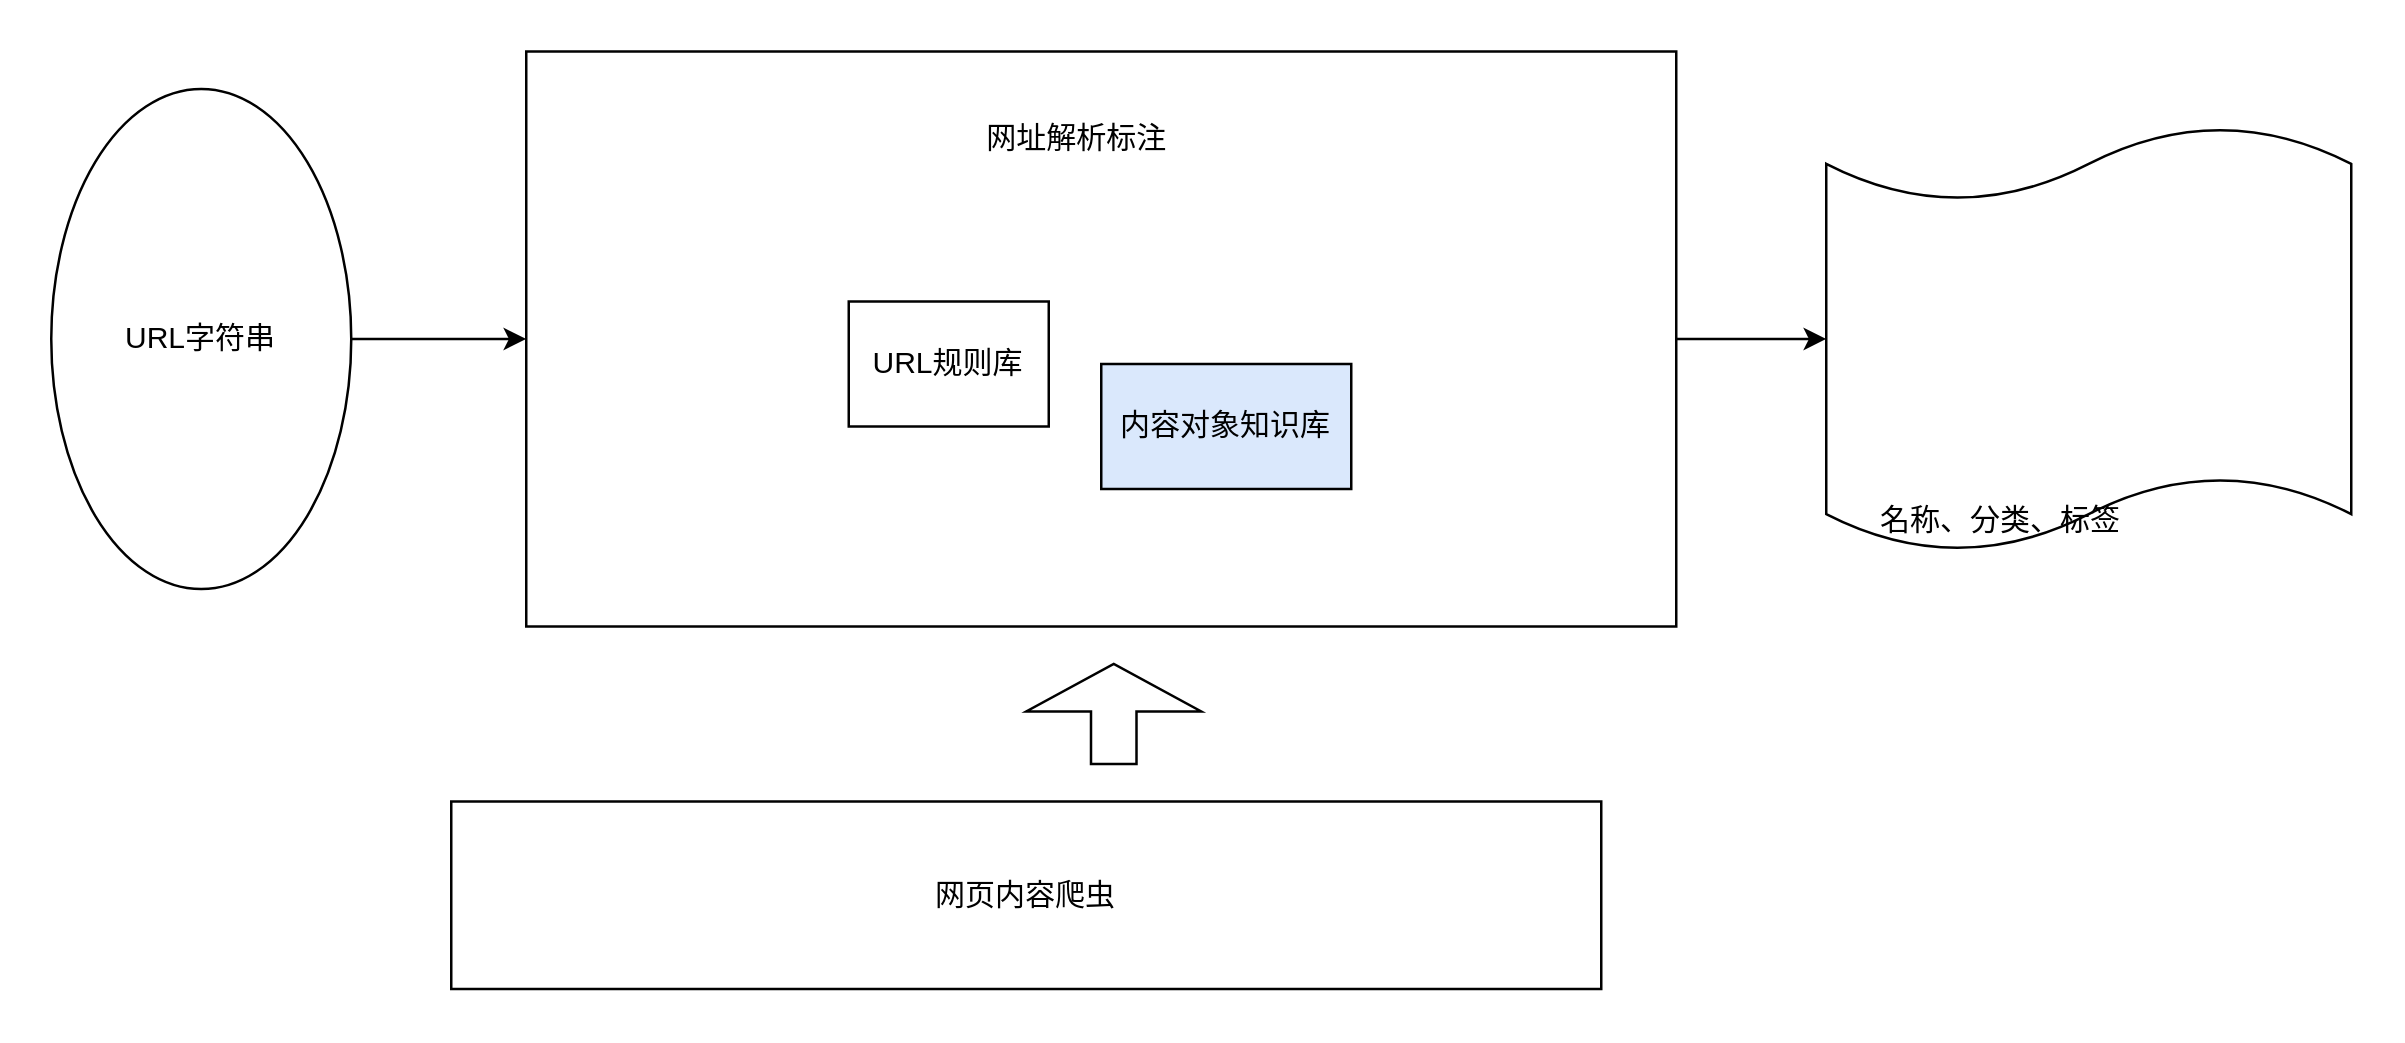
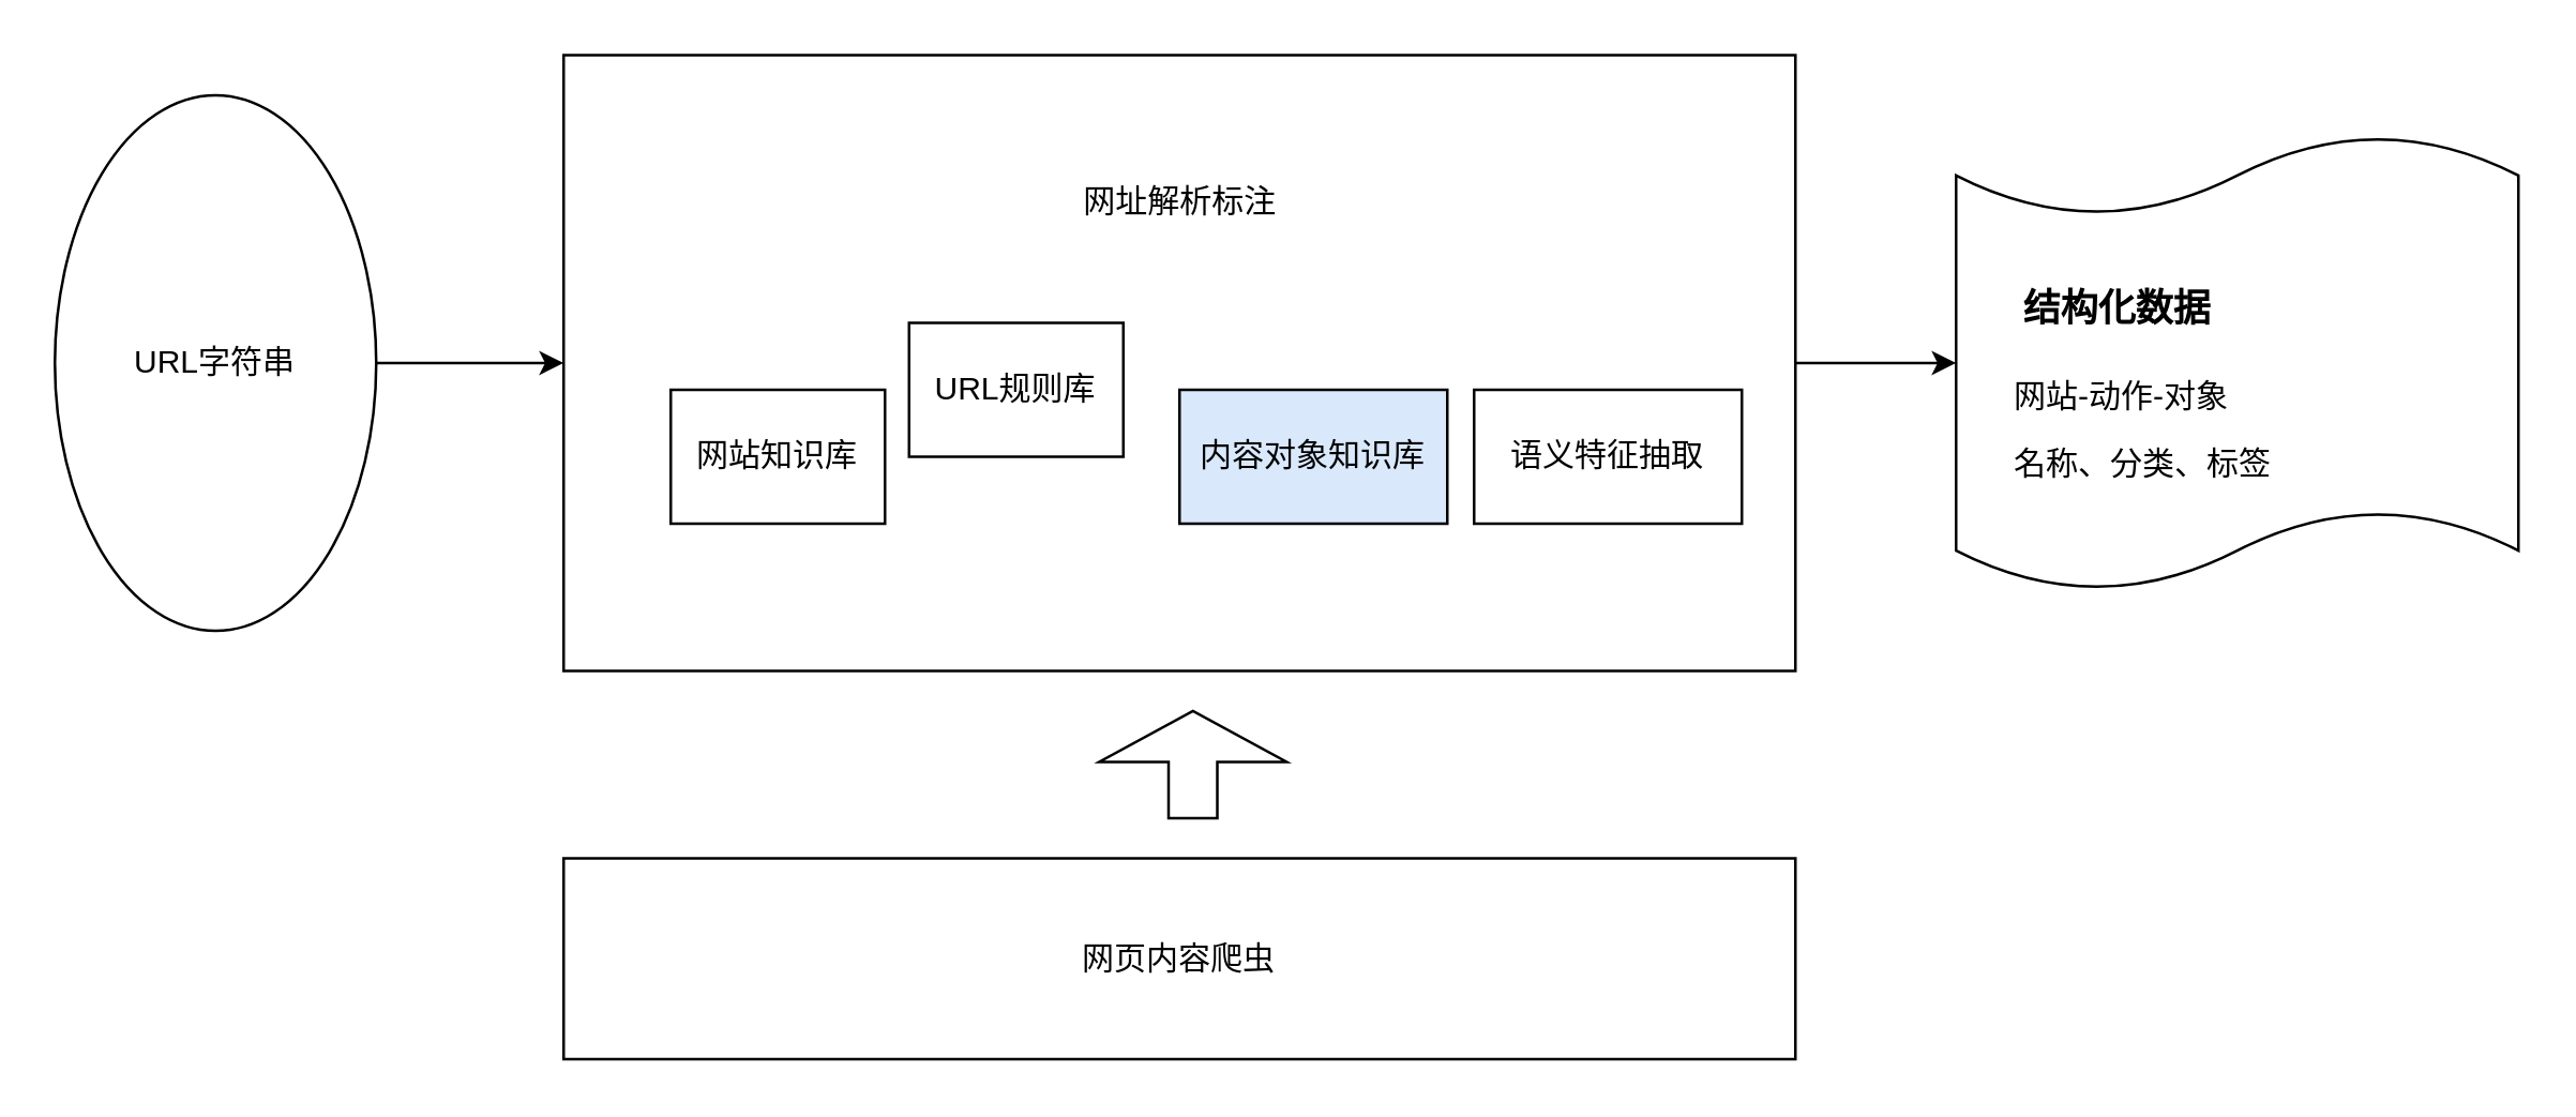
  <mxCell id="0" />
  <mxCell id="1" parent="0" />
  <mxCell id="2" value="" style="edgeStyle=orthogonalEdgeStyle;rounded=0;orthogonalLoop=1;jettySize=auto;html=1;" edge="1" parent="1" source="3" target="5"><mxGeometry relative="1" as="geometry" /></mxCell>
  <mxCell id="3" value="&lt;font style=&quot;vertical-align: inherit&quot;&gt;&lt;font style=&quot;vertical-align: inherit&quot;&gt;URL字符串&lt;/font&gt;&lt;/font&gt;" style="ellipse;whiteSpace=wrap;html=1;" vertex="1" parent="1"><mxGeometry x="20" y="35" width="120" height="200" as="geometry" /></mxCell>
  <mxCell id="4" style="edgeStyle=orthogonalEdgeStyle;rounded=0;orthogonalLoop=1;jettySize=auto;html=1;entryX=0;entryY=0.5;entryDx=0;entryDy=0;entryPerimeter=0;fontSize=14;" edge="1" parent="1" source="5" target="13"><mxGeometry relative="1" as="geometry" /></mxCell>
  <mxCell id="5" value="" style="whiteSpace=wrap;html=1;rounded=0;" vertex="1" parent="1"><mxGeometry x="210" y="20" width="460" height="230" as="geometry" /></mxCell>
- <mxCell id="6" value="&lt;font style=&quot;vertical-align: inherit&quot;&gt;&lt;font style=&quot;vertical-align: inherit&quot;&gt;&lt;font style=&quot;vertical-align: inherit&quot;&gt;&lt;font style=&quot;vertical-align: inherit&quot;&gt;&lt;font style=&quot;vertical-align: inherit&quot;&gt;&lt;font style=&quot;vertical-align: inherit&quot;&gt;&lt;font style=&quot;vertical-align: inherit&quot;&gt;&lt;font style=&quot;vertical-align: inherit&quot;&gt;网址解析标注&lt;/font&gt;&lt;/font&gt;&lt;/font&gt;&lt;/font&gt;&lt;/font&gt;&lt;/font&gt;&lt;/font&gt;&lt;/font&gt;" style="text;html=1;align=center;verticalAlign=middle;resizable=0;points=[];autosize=1;strokeColor=none;fillColor=none;" vertex="1" parent="1"><mxGeometry x="385" y="45" width="90" height="20" as="geometry" /></mxCell>
+ <mxCell id="6" value="&lt;font style=&quot;vertical-align: inherit&quot;&gt;&lt;font style=&quot;vertical-align: inherit&quot;&gt;&lt;font style=&quot;vertical-align: inherit&quot;&gt;&lt;font style=&quot;vertical-align: inherit&quot;&gt;&lt;font style=&quot;vertical-align: inherit&quot;&gt;&lt;font style=&quot;vertical-align: inherit&quot;&gt;&lt;font style=&quot;vertical-align: inherit&quot;&gt;&lt;font style=&quot;vertical-align: inherit&quot;&gt;网址解析标注&lt;/font&gt;&lt;/font&gt;&lt;/font&gt;&lt;/font&gt;&lt;/font&gt;&lt;/font&gt;&lt;/font&gt;&lt;/font&gt;" style="text;html=1;align=center;verticalAlign=middle;resizable=0;points=[];autosize=1;strokeColor=none;fillColor=none;" vertex="1" parent="1"><mxGeometry x="395" y="65" width="90" height="20" as="geometry" /></mxCell>
+ <mxCell id="7" value="&lt;font style=&quot;vertical-align: inherit&quot;&gt;&lt;font style=&quot;vertical-align: inherit&quot;&gt;&lt;font style=&quot;vertical-align: inherit&quot;&gt;&lt;font style=&quot;vertical-align: inherit&quot;&gt;&lt;font style=&quot;vertical-align: inherit&quot;&gt;&lt;font style=&quot;vertical-align: inherit&quot;&gt;网站知识库&lt;/font&gt;&lt;/font&gt;&lt;/font&gt;&lt;/font&gt;&lt;/font&gt;&lt;/font&gt;" style="rounded=0;whiteSpace=wrap;html=1;" vertex="1" parent="1"><mxGeometry x="250" y="145" width="80" height="50" as="geometry" /></mxCell>
  <mxCell id="8" value="&lt;font style=&quot;vertical-align: inherit&quot;&gt;&lt;font style=&quot;vertical-align: inherit&quot;&gt;&lt;font style=&quot;vertical-align: inherit&quot;&gt;&lt;font style=&quot;vertical-align: inherit&quot;&gt;URL规则库&lt;/font&gt;&lt;/font&gt;&lt;/font&gt;&lt;/font&gt;" style="rounded=0;whiteSpace=wrap;html=1;" vertex="1" parent="1"><mxGeometry x="339" y="120" width="80" height="50" as="geometry" /></mxCell>
  <mxCell id="9" value="&lt;font style=&quot;vertical-align: inherit&quot;&gt;&lt;font style=&quot;vertical-align: inherit&quot;&gt;&lt;font style=&quot;vertical-align: inherit&quot;&gt;&lt;font style=&quot;vertical-align: inherit&quot;&gt;&lt;font style=&quot;vertical-align: inherit&quot;&gt;&lt;font style=&quot;vertical-align: inherit&quot;&gt;内容对象知识库&lt;/font&gt;&lt;/font&gt;&lt;/font&gt;&lt;/font&gt;&lt;/font&gt;&lt;/font&gt;" style="rounded=0;whiteSpace=wrap;html=1;fillColor=#dae8fc;" vertex="1" parent="1"><mxGeometry x="440" y="145" width="100" height="50" as="geometry" /></mxCell>
- <mxCell id="11" value="&lt;font style=&quot;vertical-align: inherit&quot;&gt;&lt;font style=&quot;vertical-align: inherit&quot;&gt;网页内容爬虫&lt;/font&gt;&lt;/font&gt;" style="rounded=0;whiteSpace=wrap;html=1;" vertex="1" parent="1"><mxGeometry x="180" y="320" width="460" height="75" as="geometry" /></mxCell>
+ <mxCell id="10" value="&lt;font style=&quot;vertical-align: inherit&quot;&gt;&lt;font style=&quot;vertical-align: inherit&quot;&gt;&lt;font style=&quot;vertical-align: inherit&quot;&gt;&lt;font style=&quot;vertical-align: inherit&quot;&gt;&lt;font style=&quot;vertical-align: inherit&quot;&gt;&lt;font style=&quot;vertical-align: inherit&quot;&gt;&lt;font style=&quot;vertical-align: inherit&quot;&gt;&lt;font style=&quot;vertical-align: inherit&quot;&gt;语义特征抽取&lt;/font&gt;&lt;/font&gt;&lt;/font&gt;&lt;/font&gt;&lt;/font&gt;&lt;/font&gt;&lt;/font&gt;&lt;/font&gt;" style="rounded=0;whiteSpace=wrap;html=1;" vertex="1" parent="1"><mxGeometry x="550" y="145" width="100" height="50" as="geometry" /></mxCell>
+ <mxCell id="11" value="&lt;font style=&quot;vertical-align: inherit&quot;&gt;&lt;font style=&quot;vertical-align: inherit&quot;&gt;网页内容爬虫&lt;/font&gt;&lt;/font&gt;" style="rounded=0;whiteSpace=wrap;html=1;" vertex="1" parent="1"><mxGeometry x="210" y="320" width="460" height="75" as="geometry" /></mxCell>
  <mxCell id="12" value="" style="html=1;shadow=0;dashed=0;align=center;verticalAlign=middle;shape=mxgraph.arrows2.arrow;dy=0.74;dx=19;direction=north;notch=0;" vertex="1" parent="1"><mxGeometry x="410" y="265" width="70" height="40" as="geometry" /></mxCell>
  <mxCell id="13" value="" style="shape=tape;whiteSpace=wrap;html=1;size=0.176;" vertex="1" parent="1"><mxGeometry x="730" y="50" width="210" height="170" as="geometry" /></mxCell>
- <mxCell id="16" value="&lt;font style=&quot;vertical-align: inherit&quot;&gt;&lt;font style=&quot;vertical-align: inherit&quot;&gt;&lt;font style=&quot;vertical-align: inherit&quot;&gt;&lt;font style=&quot;vertical-align: inherit&quot;&gt;&lt;font style=&quot;vertical-align: inherit&quot;&gt;&lt;font style=&quot;vertical-align: inherit&quot;&gt;名称、分类、标签&lt;/font&gt;&lt;/font&gt;&lt;/font&gt;&lt;/font&gt;&lt;/font&gt;&lt;/font&gt;" style="text;html=1;align=left;verticalAlign=middle;resizable=0;points=[];autosize=1;strokeColor=none;fillColor=none;" vertex="1" parent="1"><mxGeometry x="750" y="198" width="110" height="20" as="geometry" /></mxCell>
+ <mxCell id="14" value="&lt;font style=&quot;vertical-align: inherit; font-size: 14px;&quot;&gt;&lt;font style=&quot;vertical-align: inherit; font-size: 14px;&quot;&gt;结构化数据&lt;/font&gt;&lt;/font&gt;" style="text;html=1;align=center;verticalAlign=middle;resizable=0;points=[];autosize=1;strokeColor=none;fillColor=none;fontSize=14;fontStyle=1" vertex="1" parent="1"><mxGeometry x="745" y="105" width="90" height="20" as="geometry" /></mxCell>
+ <mxCell id="15" value="&lt;font style=&quot;vertical-align: inherit&quot;&gt;&lt;font style=&quot;vertical-align: inherit&quot;&gt;&lt;font style=&quot;vertical-align: inherit&quot;&gt;&lt;font style=&quot;vertical-align: inherit&quot;&gt;网站-动作-对象&lt;/font&gt;&lt;/font&gt;&lt;/font&gt;&lt;/font&gt;" style="text;html=1;align=left;verticalAlign=middle;resizable=0;points=[];autosize=1;strokeColor=none;fillColor=none;" vertex="1" parent="1"><mxGeometry x="750" y="138" width="100" height="20" as="geometry" /></mxCell>
+ <mxCell id="16" value="&lt;font style=&quot;vertical-align: inherit&quot;&gt;&lt;font style=&quot;vertical-align: inherit&quot;&gt;&lt;font style=&quot;vertical-align: inherit&quot;&gt;&lt;font style=&quot;vertical-align: inherit&quot;&gt;&lt;font style=&quot;vertical-align: inherit&quot;&gt;&lt;font style=&quot;vertical-align: inherit&quot;&gt;名称、分类、标签&lt;/font&gt;&lt;/font&gt;&lt;/font&gt;&lt;/font&gt;&lt;/font&gt;&lt;/font&gt;" style="text;html=1;align=left;verticalAlign=middle;resizable=0;points=[];autosize=1;strokeColor=none;fillColor=none;" vertex="1" parent="1"><mxGeometry x="750" y="163" width="110" height="20" as="geometry" /></mxCell>
